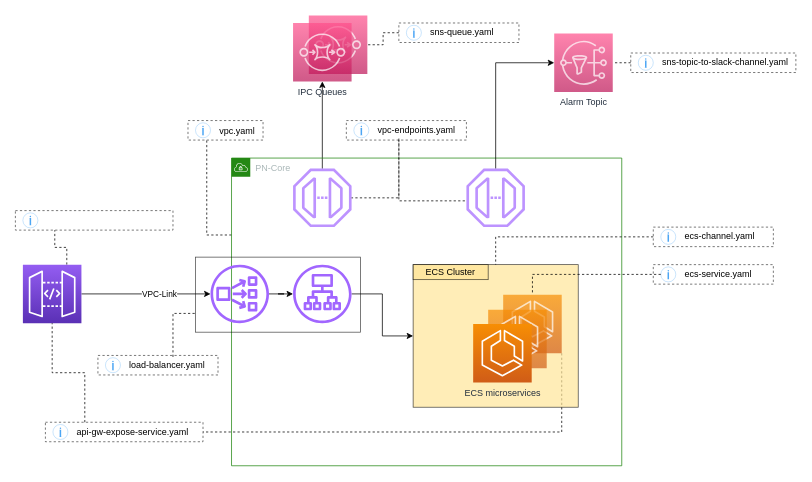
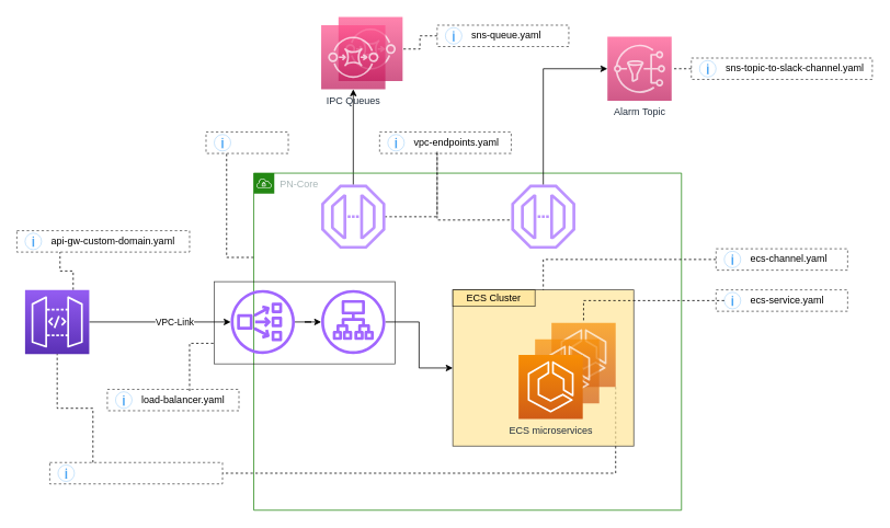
  <mxCell id="0" />
  <mxCell id="1" parent="0" />
  <mxCell id="2" value="" style="sketch=0;points=[[0,0,0],[0.25,0,0],[0.5,0,0],[0.75,0,0],[1,0,0],[0,1,0],[0.25,1,0],[0.5,1,0],[0.75,1,0],[1,1,0],[0,0.25,0],[0,0.5,0],[0,0.75,0],[1,0.25,0],[1,0.5,0],[1,0.75,0]];outlineConnect=0;fontColor=#232F3E;gradientColor=#FF4F8B;gradientDirection=north;fillColor=#BC1356;strokeColor=#ffffff;dashed=0;verticalLabelPosition=bottom;verticalAlign=top;align=center;html=1;fontSize=12;fontStyle=0;aspect=fixed;shape=mxgraph.aws4.resourceIcon;resIcon=mxgraph.aws4.sqs;opacity=70;" vertex="1" parent="1"><mxGeometry x="411" y="20" width="78" height="78" as="geometry" /></mxCell>
  <mxCell id="3" style="edgeStyle=orthogonalEdgeStyle;rounded=0;orthogonalLoop=1;jettySize=auto;html=1;entryX=0.5;entryY=1;entryDx=0;entryDy=0;entryPerimeter=0;" edge="1" parent="1" source="54" target="20"><mxGeometry relative="1" as="geometry" /></mxCell>
  <mxCell id="4" style="edgeStyle=orthogonalEdgeStyle;rounded=0;orthogonalLoop=1;jettySize=auto;html=1;exitX=0;exitY=0.25;exitDx=0;exitDy=0;entryX=0.25;entryY=1;entryDx=0;entryDy=0;dashed=1;endArrow=none;endFill=0;" edge="1" parent="1" source="5" target="56"><mxGeometry relative="1" as="geometry" /></mxCell>
  <mxCell id="5" value="PN-Core" style="points=[[0,0],[0.25,0],[0.5,0],[0.75,0],[1,0],[1,0.25],[1,0.5],[1,0.75],[1,1],[0.75,1],[0.5,1],[0.25,1],[0,1],[0,0.75],[0,0.5],[0,0.25]];outlineConnect=0;gradientColor=none;html=1;whiteSpace=wrap;fontSize=12;fontStyle=0;shape=mxgraph.aws4.group;grIcon=mxgraph.aws4.group_vpc;strokeColor=#248814;fillColor=none;verticalAlign=top;align=left;spacingLeft=30;fontColor=#AAB7B8;dashed=0;" parent="1" vertex="1"><mxGeometry x="308" y="210" width="520" height="410" as="geometry" /></mxCell>
  <mxCell id="6" style="edgeStyle=orthogonalEdgeStyle;rounded=0;orthogonalLoop=1;jettySize=auto;html=1;exitX=1;exitY=1;exitDx=0;exitDy=0;entryX=1;entryY=0.5;entryDx=0;entryDy=0;dashed=1;endArrow=none;endFill=0;exitPerimeter=0;" edge="1" parent="1" source="16" target="37"><mxGeometry relative="1" as="geometry" /></mxCell>
  <mxCell id="7" value="" style="rounded=0;whiteSpace=wrap;html=1;fillColor=#FFE599;opacity=70;" vertex="1" parent="1"><mxGeometry x="550" y="352" width="220" height="190" as="geometry" /></mxCell>
  <mxCell id="8" style="edgeStyle=orthogonalEdgeStyle;rounded=0;orthogonalLoop=1;jettySize=auto;html=1;" edge="1" parent="1" source="11" target="13"><mxGeometry relative="1" as="geometry" /></mxCell>
  <mxCell id="9" value="VPC-Link" style="edgeLabel;html=1;align=center;verticalAlign=middle;resizable=0;points=[];" vertex="1" connectable="0" parent="8"><mxGeometry x="0.198" relative="1" as="geometry"><mxPoint as="offset" /></mxGeometry></mxCell>
  <mxCell id="10" style="edgeStyle=orthogonalEdgeStyle;rounded=0;orthogonalLoop=1;jettySize=auto;html=1;exitX=0.75;exitY=0;exitDx=0;exitDy=0;exitPerimeter=0;entryX=0.25;entryY=1;entryDx=0;entryDy=0;dashed=1;endArrow=none;endFill=0;" edge="1" parent="1" source="11" target="33"><mxGeometry relative="1" as="geometry" /></mxCell>
  <mxCell id="11" value="" style="points=[[0,0,0],[0.25,0,0],[0.5,0,0],[0.75,0,0],[1,0,0],[0,1,0],[0.25,1,0],[0.5,1,0],[0.75,1,0],[1,1,0],[0,0.25,0],[0,0.5,0],[0,0.75,0],[1,0.25,0],[1,0.5,0],[1,0.75,0]];outlineConnect=0;fontColor=#232F3E;gradientColor=#945DF2;gradientDirection=north;fillColor=#5A30B5;strokeColor=#ffffff;dashed=0;verticalLabelPosition=bottom;verticalAlign=top;align=center;html=1;fontSize=12;fontStyle=0;aspect=fixed;shape=mxgraph.aws4.resourceIcon;resIcon=mxgraph.aws4.api_gateway;" parent="1" vertex="1"><mxGeometry x="30" y="352" width="78" height="78" as="geometry" /></mxCell>
  <mxCell id="12" style="edgeStyle=orthogonalEdgeStyle;rounded=0;orthogonalLoop=1;jettySize=auto;html=1;" edge="1" parent="1" source="13" target="15"><mxGeometry relative="1" as="geometry" /></mxCell>
  <mxCell id="13" value="" style="outlineConnect=0;fontColor=#232F3E;gradientColor=none;fillColor=#A166FF;strokeColor=none;dashed=0;verticalLabelPosition=bottom;verticalAlign=top;align=center;html=1;fontSize=12;fontStyle=0;aspect=fixed;pointerEvents=1;shape=mxgraph.aws4.network_load_balancer;" parent="1" vertex="1"><mxGeometry x="280" y="352" width="78" height="78" as="geometry" /></mxCell>
  <mxCell id="14" style="edgeStyle=orthogonalEdgeStyle;rounded=0;orthogonalLoop=1;jettySize=auto;html=1;" edge="1" parent="1" source="15" target="7"><mxGeometry relative="1" as="geometry" /></mxCell>
  <mxCell id="15" value="" style="sketch=0;outlineConnect=0;fontColor=#232F3E;gradientColor=none;fillColor=#A166FF;strokeColor=none;dashed=0;verticalLabelPosition=bottom;verticalAlign=top;align=center;html=1;fontSize=12;fontStyle=0;aspect=fixed;pointerEvents=1;shape=mxgraph.aws4.application_load_balancer;" vertex="1" parent="1"><mxGeometry x="390" y="352" width="78" height="78" as="geometry" /></mxCell>
  <mxCell id="16" value="" style="sketch=0;points=[[0,0,0],[0.25,0,0],[0.5,0,0],[0.75,0,0],[1,0,0],[0,1,0],[0.25,1,0],[0.5,1,0],[0.75,1,0],[1,1,0],[0,0.25,0],[0,0.5,0],[0,0.75,0],[1,0.25,0],[1,0.5,0],[1,0.75,0]];outlineConnect=0;fontColor=#232F3E;gradientColor=#F78E04;gradientDirection=north;fillColor=#D05C17;strokeColor=#ffffff;dashed=0;verticalLabelPosition=bottom;verticalAlign=top;align=center;html=1;fontSize=12;fontStyle=0;aspect=fixed;shape=mxgraph.aws4.resourceIcon;resIcon=mxgraph.aws4.ecs;opacity=70;" vertex="1" parent="1"><mxGeometry x="670" y="392" width="78" height="78" as="geometry" /></mxCell>
  <mxCell id="17" value="" style="sketch=0;points=[[0,0,0],[0.25,0,0],[0.5,0,0],[0.75,0,0],[1,0,0],[0,1,0],[0.25,1,0],[0.5,1,0],[0.75,1,0],[1,1,0],[0,0.25,0],[0,0.5,0],[0,0.75,0],[1,0.25,0],[1,0.5,0],[1,0.75,0]];outlineConnect=0;fontColor=#232F3E;gradientColor=#F78E04;gradientDirection=north;fillColor=#D05C17;strokeColor=#ffffff;dashed=0;verticalLabelPosition=bottom;verticalAlign=top;align=center;html=1;fontSize=12;fontStyle=0;aspect=fixed;shape=mxgraph.aws4.resourceIcon;resIcon=mxgraph.aws4.ecs;opacity=70;" vertex="1" parent="1"><mxGeometry x="650" y="412" width="78" height="78" as="geometry" /></mxCell>
  <mxCell id="18" value="ECS microservices" style="sketch=0;points=[[0,0,0],[0.25,0,0],[0.5,0,0],[0.75,0,0],[1,0,0],[0,1,0],[0.25,1,0],[0.5,1,0],[0.75,1,0],[1,1,0],[0,0.25,0],[0,0.5,0],[0,0.75,0],[1,0.25,0],[1,0.5,0],[1,0.75,0]];outlineConnect=0;fontColor=#232F3E;gradientColor=#F78E04;gradientDirection=north;fillColor=#D05C17;strokeColor=#ffffff;dashed=0;verticalLabelPosition=bottom;verticalAlign=top;align=center;html=1;fontSize=12;fontStyle=0;aspect=fixed;shape=mxgraph.aws4.resourceIcon;resIcon=mxgraph.aws4.ecs;" vertex="1" parent="1"><mxGeometry x="630" y="431" width="78" height="78" as="geometry" /></mxCell>
  <mxCell id="19" value="ECS Cluster" style="rounded=0;whiteSpace=wrap;html=1;fillColor=#FFE599;opacity=70;" vertex="1" parent="1"><mxGeometry x="550" y="352" width="100" height="20" as="geometry" /></mxCell>
  <mxCell id="20" value="IPC Queues" style="sketch=0;points=[[0,0,0],[0.25,0,0],[0.5,0,0],[0.75,0,0],[1,0,0],[0,1,0],[0.25,1,0],[0.5,1,0],[0.75,1,0],[1,1,0],[0,0.25,0],[0,0.5,0],[0,0.75,0],[1,0.25,0],[1,0.5,0],[1,0.75,0]];outlineConnect=0;fontColor=#232F3E;gradientColor=#FF4F8B;gradientDirection=north;fillColor=#BC1356;strokeColor=#ffffff;dashed=0;verticalLabelPosition=bottom;verticalAlign=top;align=center;html=1;fontSize=12;fontStyle=0;aspect=fixed;shape=mxgraph.aws4.resourceIcon;resIcon=mxgraph.aws4.sqs;opacity=70;" vertex="1" parent="1"><mxGeometry x="390" y="30" width="78" height="78" as="geometry" /></mxCell>
  <mxCell id="21" value="" style="rounded=0;whiteSpace=wrap;html=1;fillColor=none;opacity=70;" vertex="1" parent="1"><mxGeometry x="260" y="342" width="220" height="100" as="geometry" /></mxCell>
  <mxCell id="22" value="" style="group" vertex="1" connectable="0" parent="1"><mxGeometry x="870" y="352" width="160" height="26" as="geometry" /></mxCell>
  <mxCell id="23" value="" style="rounded=0;whiteSpace=wrap;html=1;fillColor=none;opacity=70;dashed=1;" vertex="1" parent="22"><mxGeometry width="160" height="26" as="geometry" /></mxCell>
  <mxCell id="24" value="" style="html=1;verticalLabelPosition=bottom;labelBackgroundColor=#ffffff;verticalAlign=top;shadow=0;dashed=0;strokeWidth=2;shape=mxgraph.ios7.misc.info;strokeColor=#0080f0;sketch=0;fillColor=none;opacity=70;" vertex="1" parent="22"><mxGeometry x="10" y="3" width="20" height="20" as="geometry" /></mxCell>
  <mxCell id="25" value="ecs-service.yaml" style="text;html=1;strokeColor=none;fillColor=none;align=left;verticalAlign=middle;whiteSpace=wrap;rounded=0;opacity=70;" vertex="1" parent="22"><mxGeometry x="40" y="2" width="120" height="22" as="geometry" /></mxCell>
  <mxCell id="26" style="edgeStyle=orthogonalEdgeStyle;rounded=0;orthogonalLoop=1;jettySize=auto;html=1;entryX=0.5;entryY=0;entryDx=0;entryDy=0;entryPerimeter=0;endArrow=none;endFill=0;dashed=1;" edge="1" parent="1" source="24" target="16"><mxGeometry relative="1" as="geometry" /></mxCell>
  <mxCell id="27" value="" style="group" vertex="1" connectable="0" parent="1"><mxGeometry x="870" y="302" width="160" height="26" as="geometry" /></mxCell>
  <mxCell id="28" value="" style="rounded=0;whiteSpace=wrap;html=1;fillColor=none;opacity=70;dashed=1;" vertex="1" parent="27"><mxGeometry width="160" height="26" as="geometry" /></mxCell>
  <mxCell id="29" value="" style="html=1;verticalLabelPosition=bottom;labelBackgroundColor=#ffffff;verticalAlign=top;shadow=0;dashed=0;strokeWidth=2;shape=mxgraph.ios7.misc.info;strokeColor=#0080f0;sketch=0;fillColor=none;opacity=70;" vertex="1" parent="27"><mxGeometry x="10" y="3" width="20" height="20" as="geometry" /></mxCell>
  <mxCell id="30" value="ecs-channel.yaml" style="text;html=1;strokeColor=none;fillColor=none;align=left;verticalAlign=middle;whiteSpace=wrap;rounded=0;opacity=70;" vertex="1" parent="27"><mxGeometry x="40" y="2" width="120" height="22" as="geometry" /></mxCell>
  <mxCell id="31" style="edgeStyle=orthogonalEdgeStyle;rounded=0;orthogonalLoop=1;jettySize=auto;html=1;entryX=0.5;entryY=0;entryDx=0;entryDy=0;dashed=1;endArrow=none;endFill=0;" edge="1" parent="1" source="28" target="7"><mxGeometry relative="1" as="geometry" /></mxCell>
  <mxCell id="32" value="" style="group" vertex="1" connectable="0" parent="1"><mxGeometry x="20" y="280" width="210" height="26" as="geometry" /></mxCell>
  <mxCell id="33" value="" style="rounded=0;whiteSpace=wrap;html=1;fillColor=none;opacity=70;dashed=1;" vertex="1" parent="32"><mxGeometry width="210" height="26" as="geometry" /></mxCell>
  <mxCell id="34" value="" style="html=1;verticalLabelPosition=bottom;labelBackgroundColor=#ffffff;verticalAlign=top;shadow=0;dashed=0;strokeWidth=2;shape=mxgraph.ios7.misc.info;strokeColor=#0080f0;sketch=0;fillColor=none;opacity=70;" vertex="1" parent="32"><mxGeometry x="10" y="3" width="20" height="20" as="geometry" /></mxCell>
+ <mxCell id="35" value="api-gw-custom-domain.yaml" style="text;html=1;strokeColor=none;fillColor=none;align=left;verticalAlign=middle;whiteSpace=wrap;rounded=0;opacity=70;" vertex="1" parent="32"><mxGeometry x="40" y="2" width="160" height="22" as="geometry" /></mxCell>
  <mxCell id="36" value="" style="group" vertex="1" connectable="0" parent="1"><mxGeometry x="60" y="562" width="210" height="26" as="geometry" /></mxCell>
  <mxCell id="37" value="" style="rounded=0;whiteSpace=wrap;html=1;fillColor=none;opacity=70;dashed=1;" vertex="1" parent="36"><mxGeometry width="210" height="26" as="geometry" /></mxCell>
  <mxCell id="38" value="" style="html=1;verticalLabelPosition=bottom;labelBackgroundColor=#ffffff;verticalAlign=top;shadow=0;dashed=0;strokeWidth=2;shape=mxgraph.ios7.misc.info;strokeColor=#0080f0;sketch=0;fillColor=none;opacity=70;" vertex="1" parent="36"><mxGeometry x="10" y="3" width="20" height="20" as="geometry" /></mxCell>
- <mxCell id="39" value="api-gw-expose-service.yaml" style="text;html=1;strokeColor=none;fillColor=none;align=left;verticalAlign=middle;whiteSpace=wrap;rounded=0;opacity=70;" vertex="1" parent="36"><mxGeometry x="40" y="2" width="160" height="22" as="geometry" /></mxCell>
  <mxCell id="40" value="" style="group" vertex="1" connectable="0" parent="1"><mxGeometry x="130" y="473" width="160" height="26" as="geometry" /></mxCell>
  <mxCell id="41" value="" style="rounded=0;whiteSpace=wrap;html=1;fillColor=none;opacity=70;dashed=1;" vertex="1" parent="40"><mxGeometry width="160" height="26" as="geometry" /></mxCell>
  <mxCell id="42" value="" style="html=1;verticalLabelPosition=bottom;labelBackgroundColor=#ffffff;verticalAlign=top;shadow=0;dashed=0;strokeWidth=2;shape=mxgraph.ios7.misc.info;strokeColor=#0080f0;sketch=0;fillColor=none;opacity=70;" vertex="1" parent="40"><mxGeometry x="10" y="3" width="20" height="20" as="geometry" /></mxCell>
  <mxCell id="43" value="load-balancer.yaml" style="text;html=1;strokeColor=none;fillColor=none;align=left;verticalAlign=middle;whiteSpace=wrap;rounded=0;opacity=70;" vertex="1" parent="40"><mxGeometry x="40" y="2" width="120" height="22" as="geometry" /></mxCell>
  <mxCell id="44" style="edgeStyle=orthogonalEdgeStyle;rounded=0;orthogonalLoop=1;jettySize=auto;html=1;entryX=0;entryY=0.75;entryDx=0;entryDy=0;dashed=1;endArrow=none;endFill=0;" edge="1" parent="1" source="43" target="21"><mxGeometry relative="1" as="geometry" /></mxCell>
  <mxCell id="45" value="" style="group" vertex="1" connectable="0" parent="1"><mxGeometry x="531" y="30" width="160" height="26" as="geometry" /></mxCell>
  <mxCell id="46" value="" style="rounded=0;whiteSpace=wrap;html=1;fillColor=none;opacity=70;dashed=1;" vertex="1" parent="45"><mxGeometry width="160" height="26" as="geometry" /></mxCell>
  <mxCell id="47" value="" style="html=1;verticalLabelPosition=bottom;labelBackgroundColor=#ffffff;verticalAlign=top;shadow=0;dashed=0;strokeWidth=2;shape=mxgraph.ios7.misc.info;strokeColor=#0080f0;sketch=0;fillColor=none;opacity=70;" vertex="1" parent="45"><mxGeometry x="10" y="3" width="20" height="20" as="geometry" /></mxCell>
  <mxCell id="48" value="sns-queue.yaml" style="text;html=1;strokeColor=none;fillColor=none;align=left;verticalAlign=middle;whiteSpace=wrap;rounded=0;opacity=70;" vertex="1" parent="45"><mxGeometry x="40" y="2" width="120" height="22" as="geometry" /></mxCell>
  <mxCell id="49" style="edgeStyle=orthogonalEdgeStyle;rounded=0;orthogonalLoop=1;jettySize=auto;html=1;exitX=0;exitY=0.5;exitDx=0;exitDy=0;dashed=1;endArrow=none;endFill=0;" edge="1" parent="1" source="46" target="2"><mxGeometry relative="1" as="geometry" /></mxCell>
  <mxCell id="50" value="" style="group" vertex="1" connectable="0" parent="1"><mxGeometry x="461" y="160" width="160" height="26" as="geometry" /></mxCell>
  <mxCell id="51" value="" style="rounded=0;whiteSpace=wrap;html=1;fillColor=none;opacity=70;dashed=1;" vertex="1" parent="50"><mxGeometry width="160" height="26" as="geometry" /></mxCell>
  <mxCell id="52" value="" style="html=1;verticalLabelPosition=bottom;labelBackgroundColor=#ffffff;verticalAlign=top;shadow=0;dashed=0;strokeWidth=2;shape=mxgraph.ios7.misc.info;strokeColor=#0080f0;sketch=0;fillColor=none;opacity=70;" vertex="1" parent="50"><mxGeometry x="10" y="3" width="20" height="20" as="geometry" /></mxCell>
  <mxCell id="53" value="vpc-endpoints.yaml" style="text;html=1;strokeColor=none;fillColor=none;align=left;verticalAlign=middle;whiteSpace=wrap;rounded=0;opacity=70;" vertex="1" parent="50"><mxGeometry x="40" y="2" width="120" height="22" as="geometry" /></mxCell>
  <mxCell id="54" value="" style="sketch=0;outlineConnect=0;fontColor=#232F3E;gradientColor=none;fillColor=#A166FF;strokeColor=none;dashed=0;verticalLabelPosition=bottom;verticalAlign=top;align=center;html=1;fontSize=12;fontStyle=0;aspect=fixed;pointerEvents=1;shape=mxgraph.aws4.endpoint;opacity=70;" vertex="1" parent="1"><mxGeometry x="390" y="224" width="78" height="78" as="geometry" /></mxCell>
  <mxCell id="55" style="edgeStyle=orthogonalEdgeStyle;rounded=0;orthogonalLoop=1;jettySize=auto;html=1;dashed=1;endArrow=none;endFill=0;" edge="1" parent="1" source="51" target="54"><mxGeometry relative="1" as="geometry"><Array as="points"><mxPoint x="531" y="263" /></Array></mxGeometry></mxCell>
  <mxCell id="56" value="" style="rounded=0;whiteSpace=wrap;html=1;fillColor=none;opacity=70;dashed=1;" vertex="1" parent="1"><mxGeometry x="250" y="160" width="100" height="26" as="geometry" /></mxCell>
  <mxCell id="57" value="" style="html=1;verticalLabelPosition=bottom;labelBackgroundColor=#ffffff;verticalAlign=top;shadow=0;dashed=0;strokeWidth=2;shape=mxgraph.ios7.misc.info;strokeColor=#0080f0;sketch=0;fillColor=none;opacity=70;" vertex="1" parent="1"><mxGeometry x="260" y="163" width="20" height="20" as="geometry" /></mxCell>
- <mxCell id="58" value="vpc.yaml" style="text;html=1;strokeColor=none;fillColor=none;align=left;verticalAlign=middle;whiteSpace=wrap;rounded=0;opacity=70;" vertex="1" parent="1"><mxGeometry x="290" y="163" width="60" height="22" as="geometry" /></mxCell>
  <mxCell id="59" value="" style="group" vertex="1" connectable="0" parent="1"><mxGeometry x="840" y="70" width="220" height="26" as="geometry" /></mxCell>
  <mxCell id="60" value="" style="rounded=0;whiteSpace=wrap;html=1;fillColor=none;opacity=70;dashed=1;" vertex="1" parent="59"><mxGeometry width="220" height="26" as="geometry" /></mxCell>
  <mxCell id="61" value="" style="html=1;verticalLabelPosition=bottom;labelBackgroundColor=#ffffff;verticalAlign=top;shadow=0;dashed=0;strokeWidth=2;shape=mxgraph.ios7.misc.info;strokeColor=#0080f0;sketch=0;fillColor=none;opacity=70;" vertex="1" parent="59"><mxGeometry x="10" y="3" width="20" height="20" as="geometry" /></mxCell>
  <mxCell id="62" value="sns-topic-to-slack-channel.yaml" style="text;html=1;strokeColor=none;fillColor=none;align=left;verticalAlign=middle;whiteSpace=wrap;rounded=0;opacity=70;" vertex="1" parent="59"><mxGeometry x="40" y="2" width="180" height="22" as="geometry" /></mxCell>
  <mxCell id="63" style="edgeStyle=orthogonalEdgeStyle;rounded=0;orthogonalLoop=1;jettySize=auto;html=1;exitX=0.25;exitY=0;exitDx=0;exitDy=0;entryX=0.5;entryY=1;entryDx=0;entryDy=0;entryPerimeter=0;dashed=1;endArrow=none;endFill=0;" edge="1" parent="1" source="37" target="11"><mxGeometry relative="1" as="geometry" /></mxCell>
  <mxCell id="64" value="Alarm Topic" style="sketch=0;points=[[0,0,0],[0.25,0,0],[0.5,0,0],[0.75,0,0],[1,0,0],[0,1,0],[0.25,1,0],[0.5,1,0],[0.75,1,0],[1,1,0],[0,0.25,0],[0,0.5,0],[0,0.75,0],[1,0.25,0],[1,0.5,0],[1,0.75,0]];outlineConnect=0;fontColor=#232F3E;gradientColor=#FF4F8B;gradientDirection=north;fillColor=#BC1356;strokeColor=#ffffff;dashed=0;verticalLabelPosition=bottom;verticalAlign=top;align=center;html=1;fontSize=12;fontStyle=0;aspect=fixed;shape=mxgraph.aws4.resourceIcon;resIcon=mxgraph.aws4.sns;opacity=70;" vertex="1" parent="1"><mxGeometry x="738" y="44" width="78" height="78" as="geometry" /></mxCell>
  <mxCell id="65" style="edgeStyle=orthogonalEdgeStyle;rounded=0;orthogonalLoop=1;jettySize=auto;html=1;exitX=0;exitY=0.5;exitDx=0;exitDy=0;entryX=1;entryY=0.5;entryDx=0;entryDy=0;entryPerimeter=0;dashed=1;endArrow=none;endFill=0;" edge="1" parent="1" source="60" target="64"><mxGeometry relative="1" as="geometry" /></mxCell>
  <mxCell id="66" style="edgeStyle=orthogonalEdgeStyle;rounded=0;orthogonalLoop=1;jettySize=auto;html=1;entryX=0;entryY=0.5;entryDx=0;entryDy=0;entryPerimeter=0;endArrow=classic;endFill=1;" edge="1" parent="1" source="67" target="64"><mxGeometry relative="1" as="geometry"><Array as="points"><mxPoint x="660" y="83" /></Array></mxGeometry></mxCell>
  <mxCell id="67" value="" style="sketch=0;outlineConnect=0;fontColor=#232F3E;gradientColor=none;fillColor=#A166FF;strokeColor=none;dashed=0;verticalLabelPosition=bottom;verticalAlign=top;align=center;html=1;fontSize=12;fontStyle=0;aspect=fixed;pointerEvents=1;shape=mxgraph.aws4.endpoint;opacity=70;" vertex="1" parent="1"><mxGeometry x="621" y="224" width="78" height="78" as="geometry" /></mxCell>
  <mxCell id="68" style="edgeStyle=orthogonalEdgeStyle;rounded=0;orthogonalLoop=1;jettySize=auto;html=1;exitX=0.25;exitY=1;exitDx=0;exitDy=0;dashed=1;endArrow=none;endFill=0;" edge="1" parent="1" source="53" target="67"><mxGeometry relative="1" as="geometry"><Array as="points"><mxPoint x="531" y="267" /></Array></mxGeometry></mxCell>
